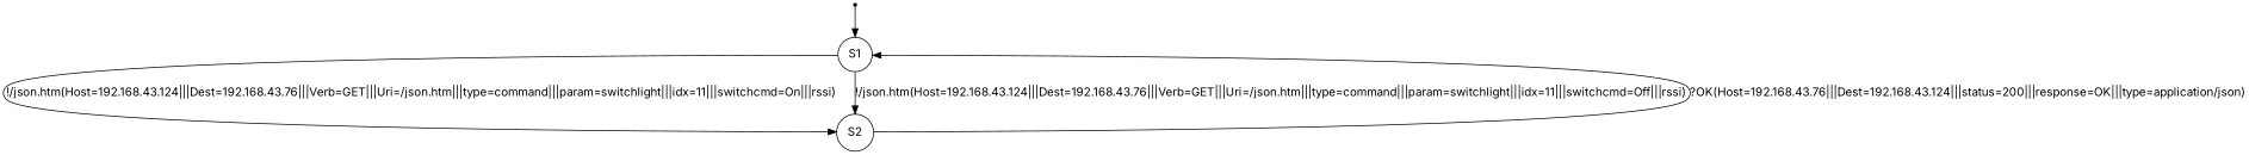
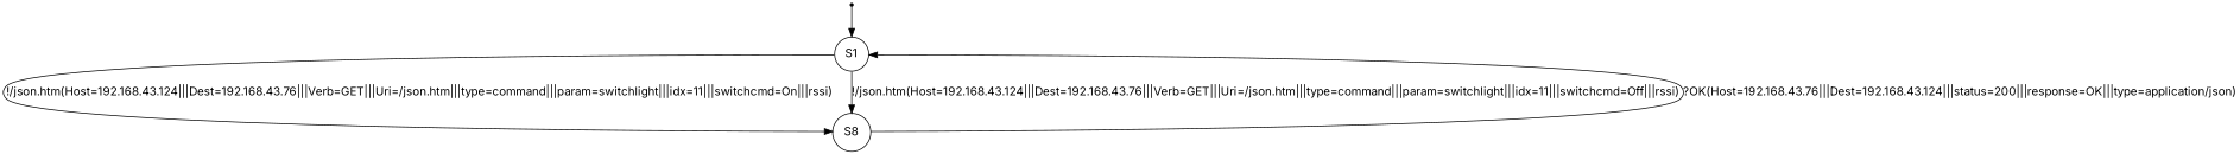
  digraph {
    fontname=Inter
    node [shape=circle fontname=Inter]
    edge [fontname=Inter]
    S00 [shape=point]
    n2 [label=S1]
-   n3 [label=S2]
+   n3 [label=S8]
    S00 -> n2
    n2 -> n3 [label="!/json.htm(Host=192.168.43.124|||Dest=192.168.43.76|||Verb=GET|||Uri=/json.htm|||type=command|||param=switchlight|||idx=11|||switchcmd=On|||rssi)"]
    n2 -> n3 [label="!/json.htm(Host=192.168.43.124|||Dest=192.168.43.76|||Verb=GET|||Uri=/json.htm|||type=command|||param=switchlight|||idx=11|||switchcmd=Off|||rssi)"]
    n3 -> n2 [label="?OK(Host=192.168.43.76|||Dest=192.168.43.124|||status=200|||response=OK|||type=application/json)"]
  }
